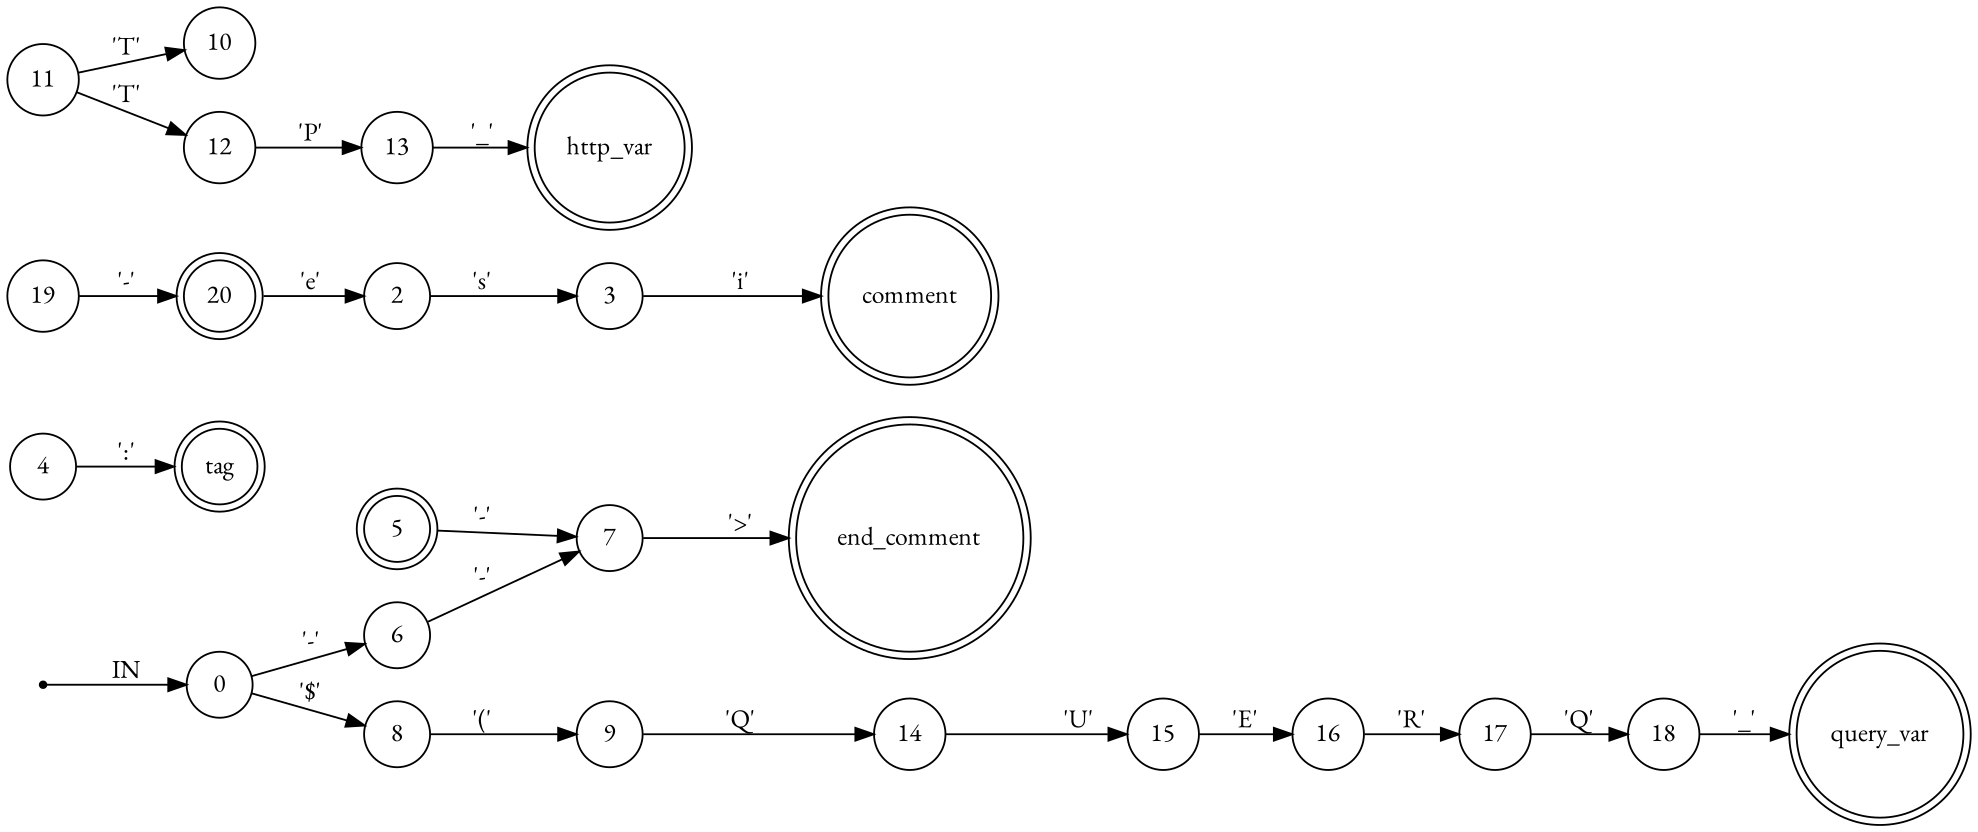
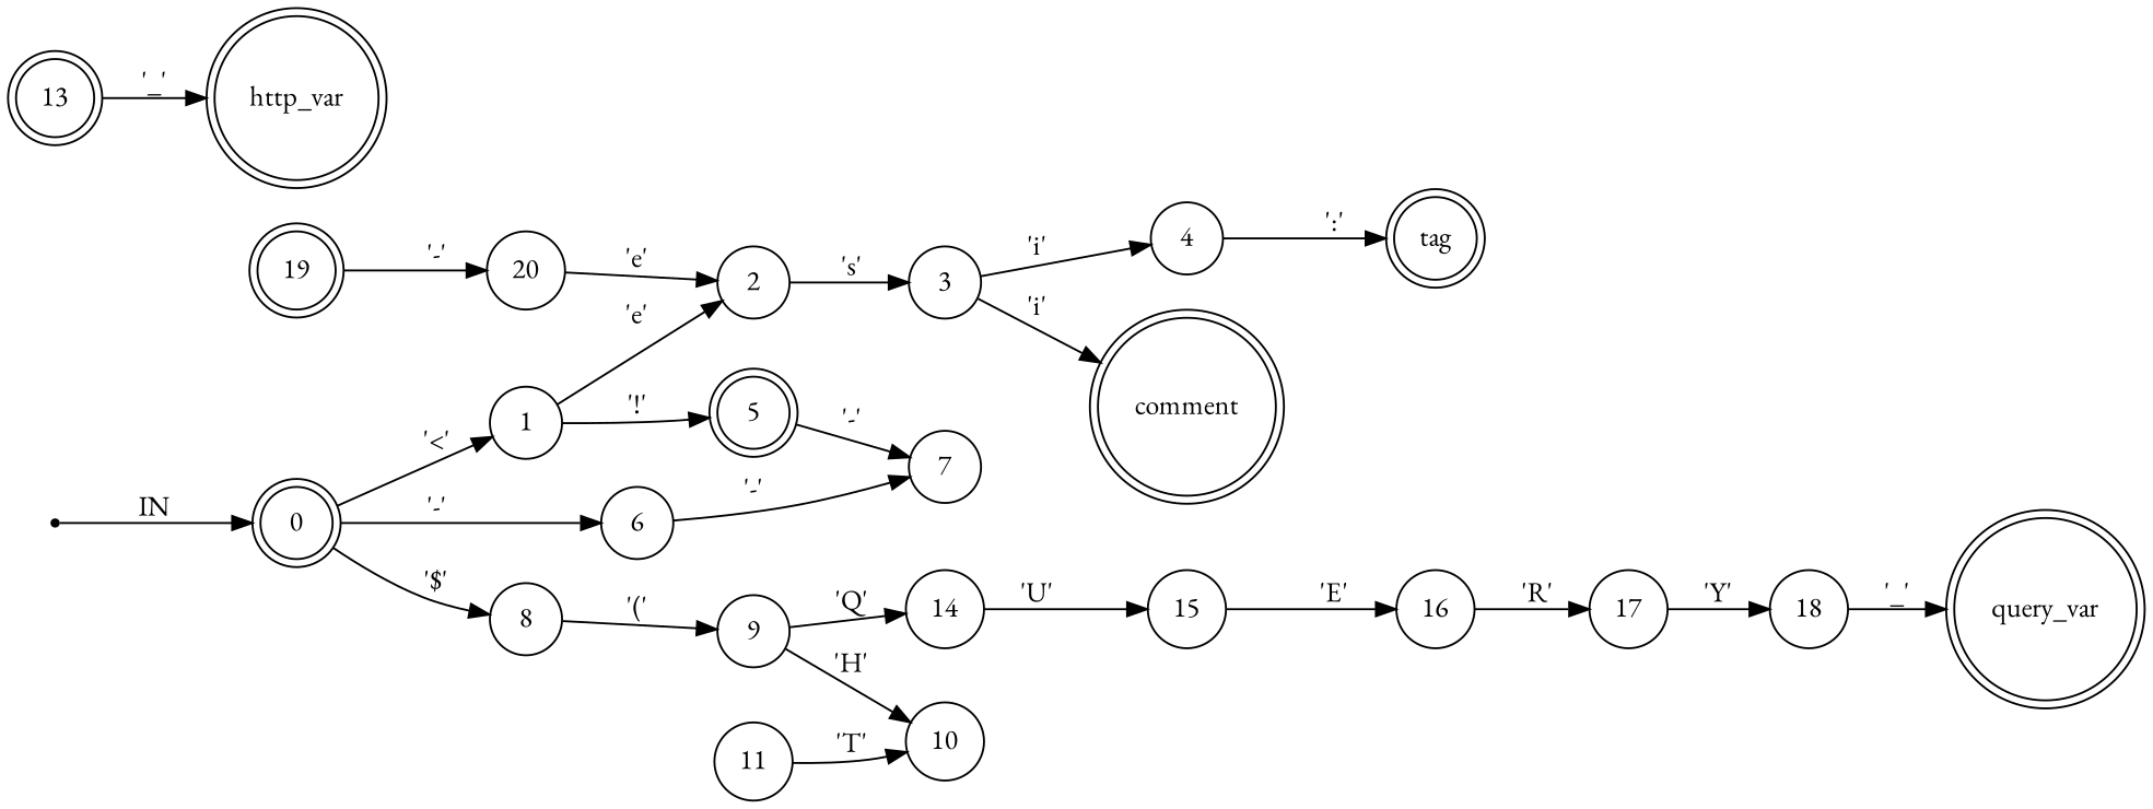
  digraph {
    fontname="EB Garamond"
    rankdir=LR
    node [fontname="EB Garamond" shape=circle]
    edge [fontname="EB Garamond"]
    ENTRY [shape=point]
-   0
+   0 [shape=doublecircle]
+   1
    6
    8
    tag [shape=doublecircle]
    comment [shape=doublecircle]
-   end_comment [shape=doublecircle]
    http_var [shape=doublecircle]
    query_var [shape=doublecircle]
    2
    5 [shape=doublecircle]
    7
    9
    3
    4
-   19
-   20 [shape=doublecircle]
+   19 [shape=doublecircle]
+   20
    10
    14
    15
    11
-   12
-   13
+   13 [shape=doublecircle]
    16
    17
    18
    ENTRY -> 0 [label=IN]
+   0 -> 1 [label="'<'"]
    0 -> 6 [label="'-'"]
    0 -> 8 [label="'$'"]
+   1 -> 2 [label="'e'"]
+   1 -> 5 [label="'!'"]
    6 -> 7 [label="'-'"]
    8 -> 9 [label="'('"]
    2 -> 3 [label="'s'"]
    5 -> 7 [label="'-'"]
-   7 -> end_comment [label="'>'"]
+   9 -> 10 [label="'H'"]
    9 -> 14 [label="'Q'"]
    3 -> comment [label="'i'"]
+   3 -> 4 [label="'i'"]
    4 -> tag [label="':'"]
    19 -> 20 [label="'-'"]
    20 -> 2 [label="'e'"]
    14 -> 15 [label="'U'"]
    15 -> 16 [label="'E'"]
    11 -> 10 [label="'T'"]
-   11 -> 12 [label="'T'"]
-   12 -> 13 [label="'P'"]
    13 -> http_var [label="'_'"]
    16 -> 17 [label="'R'"]
-   17 -> 18 [label="'Q'"]
+   17 -> 18 [label="'Y'"]
    18 -> query_var [label="'_'"]
  }
